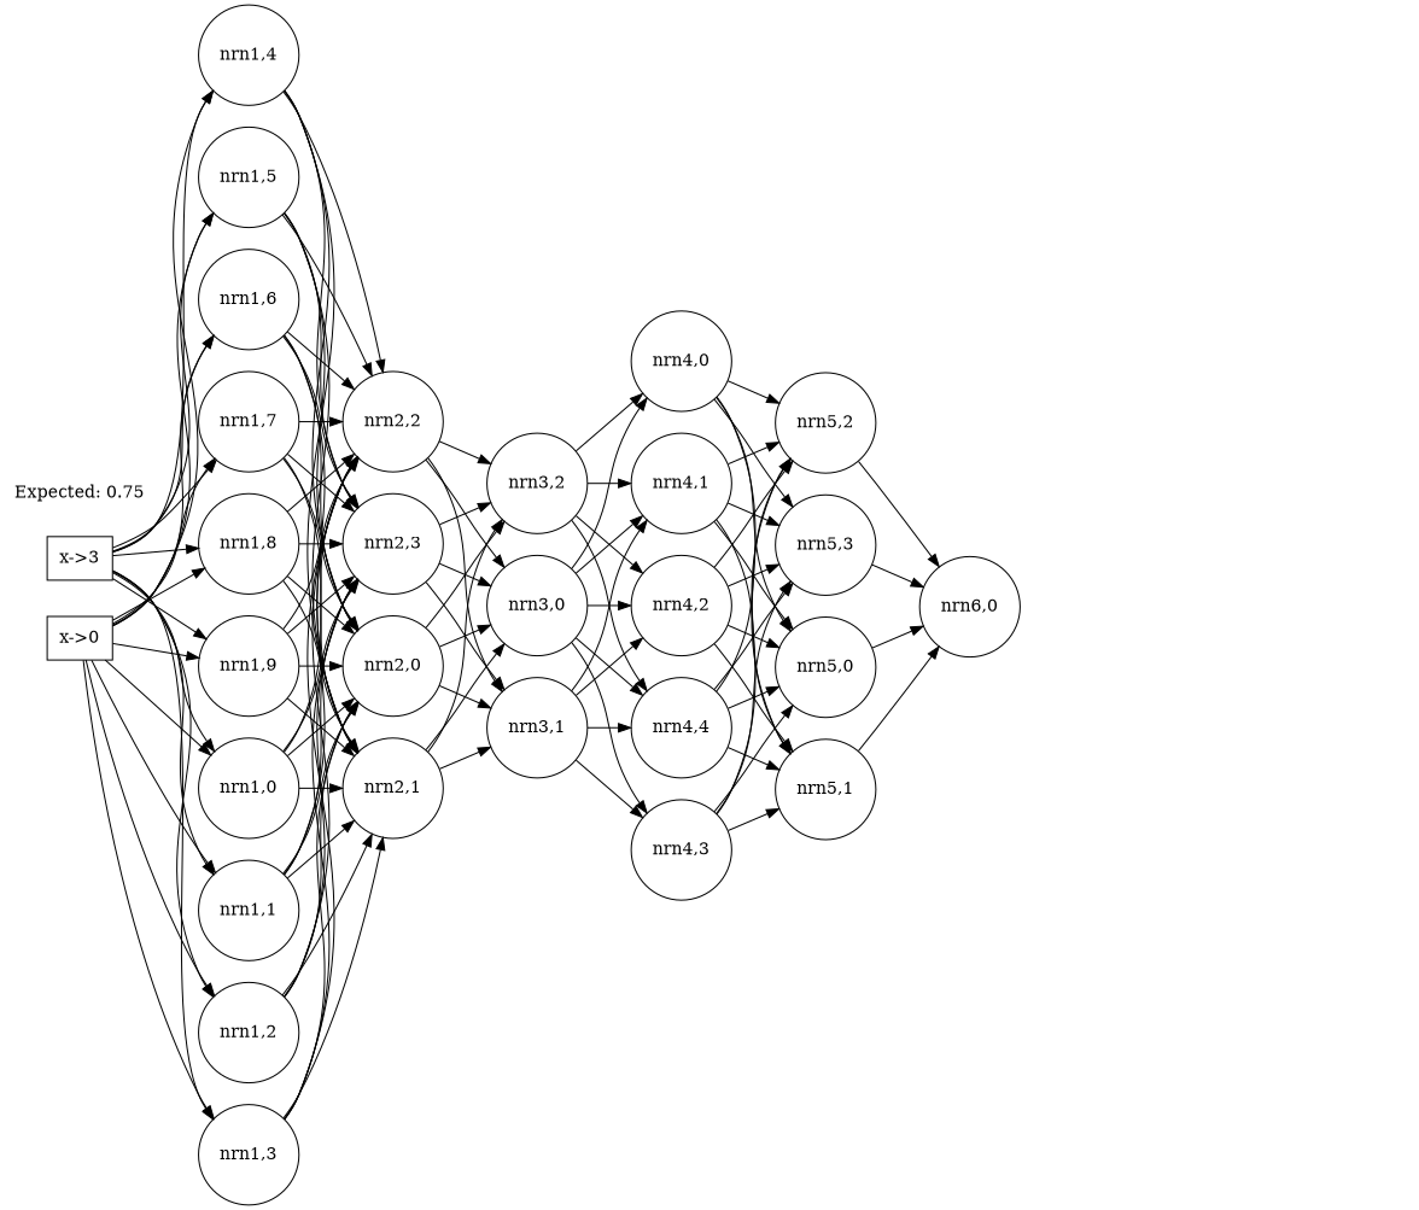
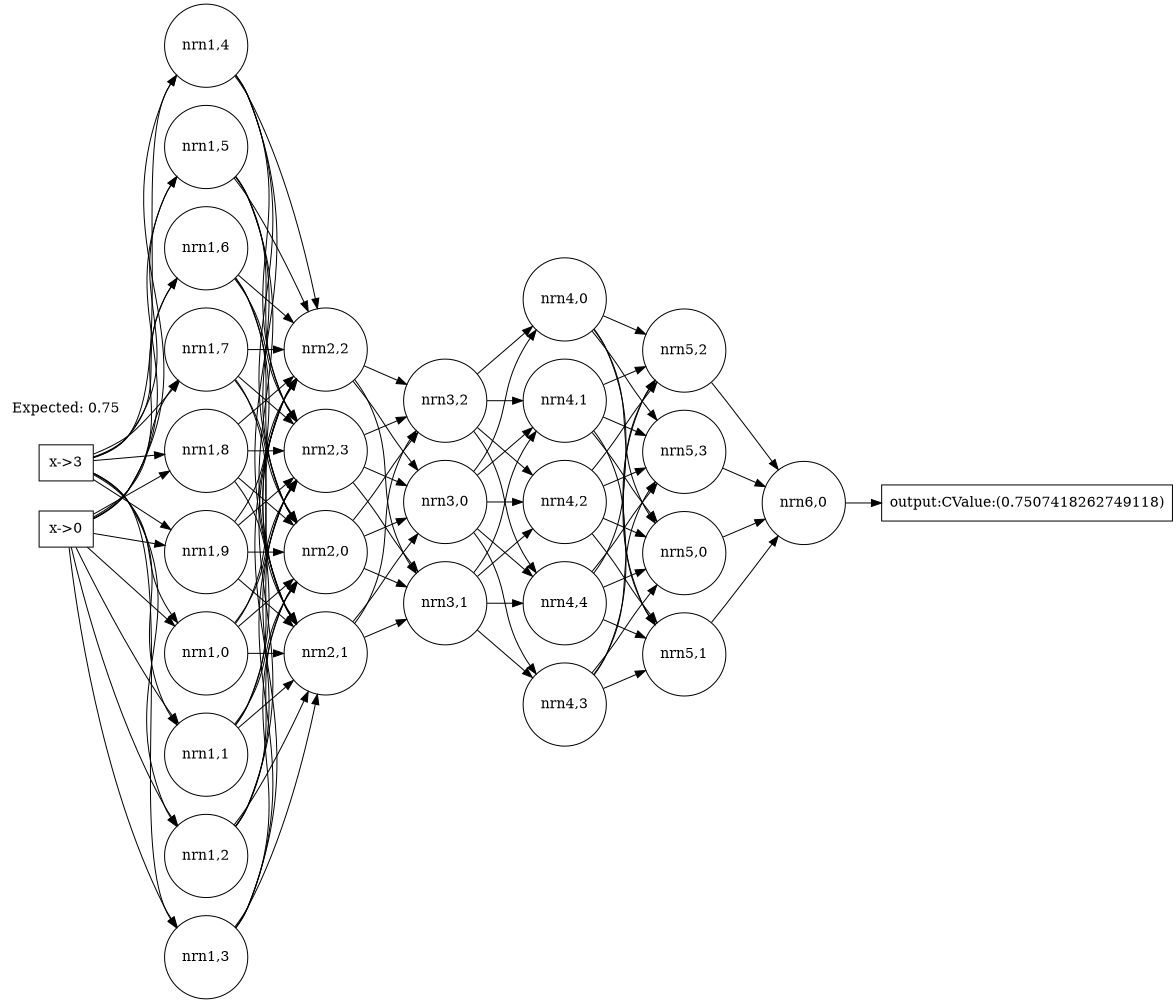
  digraph {
    rankdir=LR
    node [shape=circle]
    n1 [label="x->3" shape=polygon]
    n2 [label="nrn1,0"]
    n3 [label="nrn1,1"]
    n4 [label="nrn1,2"]
    n5 [label="nrn1,3"]
    n6 [label="nrn1,4"]
    n7 [label="nrn1,5"]
    n8 [label="nrn1,6"]
    n9 [label="nrn1,7"]
    n10 [label="nrn1,8"]
    n11 [label="nrn1,9"]
    n12 [label="nrn2,0"]
    n13 [label="nrn2,1"]
    n14 [label="nrn2,2"]
    n15 [label="nrn2,3"]
    n16 [label="x->0" shape=polygon]
    n17 [label="nrn3,0"]
    n18 [label="nrn3,1"]
    n19 [label="nrn3,2"]
    n20 [label="nrn4,0"]
    n21 [label="nrn4,1"]
    n22 [label="nrn4,2"]
    n23 [label="nrn4,3"]
    n24 [label="nrn4,4"]
    n25 [label="nrn5,0"]
    n26 [label="nrn5,1"]
    n27 [label="nrn5,2"]
    n28 [label="nrn5,3"]
    n29 [label="nrn6,0"]
+   n30 [label="output:CValue:(0.7507418262749118)" shape=polygon]
    n31 [label="Expected: 0.75" shape=plaintext]
    n1 -> n2
    n1 -> n3
    n1 -> n4
    n1 -> n5
    n1 -> n6
    n1 -> n7
    n1 -> n8
    n1 -> n9
    n1 -> n10
    n1 -> n11
    n2 -> n12
    n2 -> n13
    n2 -> n14
    n2 -> n15
    n3 -> n12
    n3 -> n13
    n3 -> n14
    n3 -> n15
    n4 -> n12
    n4 -> n13
    n4 -> n14
    n4 -> n15
    n5 -> n12
    n5 -> n13
    n5 -> n14
    n5 -> n15
    n6 -> n12
    n6 -> n13
    n6 -> n14
    n6 -> n15
    n7 -> n12
    n7 -> n13
    n7 -> n14
    n7 -> n15
    n8 -> n12
    n8 -> n13
    n8 -> n14
    n8 -> n15
    n9 -> n12
    n9 -> n13
    n9 -> n14
    n9 -> n15
    n10 -> n12
    n10 -> n13
    n10 -> n14
    n10 -> n15
    n11 -> n12
    n11 -> n13
    n11 -> n14
    n11 -> n15
    n12 -> n17
    n12 -> n18
    n12 -> n19
    n13 -> n17
    n13 -> n18
    n13 -> n19
    n14 -> n17
    n14 -> n18
    n14 -> n19
    n15 -> n17
    n15 -> n18
    n15 -> n19
    n16 -> n2
    n16 -> n3
    n16 -> n4
    n16 -> n5
    n16 -> n6
    n16 -> n7
    n16 -> n8
    n16 -> n9
    n16 -> n10
    n16 -> n11
    n17 -> n20
    n17 -> n21
    n17 -> n22
    n17 -> n23
    n17 -> n24
    n18 -> n21
    n18 -> n22
    n18 -> n23
    n18 -> n24
    n19 -> n20
    n19 -> n21
    n19 -> n22
    n19 -> n24
    n20 -> n25
    n20 -> n26
    n20 -> n27
    n20 -> n28
    n21 -> n25
    n21 -> n26
    n21 -> n27
    n21 -> n28
    n22 -> n25
    n22 -> n26
    n22 -> n27
    n22 -> n28
    n23 -> n25
    n23 -> n26
    n23 -> n27
    n23 -> n28
    n24 -> n25
    n24 -> n26
    n24 -> n27
    n24 -> n28
    n25 -> n29
    n26 -> n29
    n27 -> n29
    n28 -> n29
+   n29 -> n30
  }
